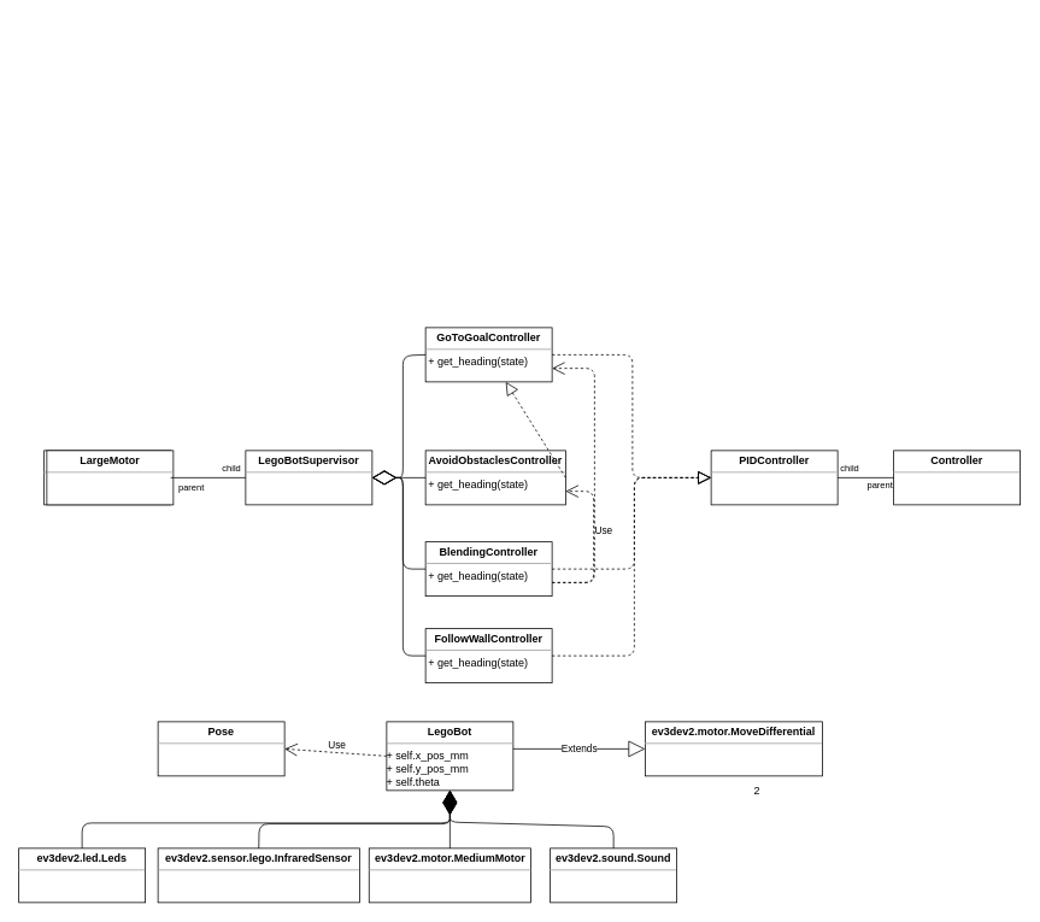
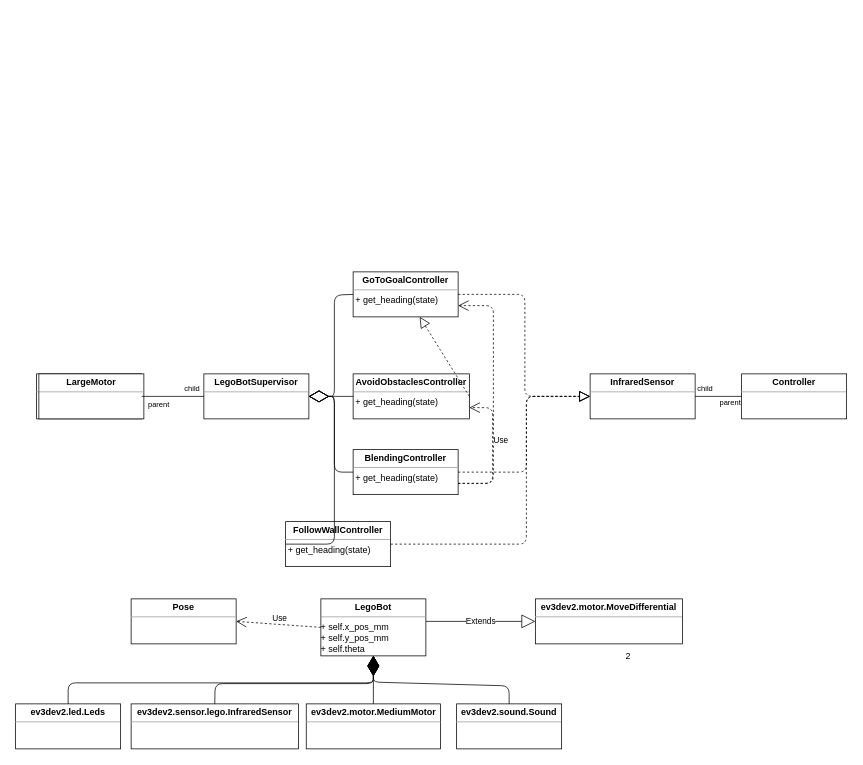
  <mxCell id="0" />
  <mxCell id="1" parent="0" />
  <mxCell id="2" value="&lt;p style=&quot;margin: 0px ; margin-top: 4px ; text-align: center&quot;&gt;&lt;b&gt;Supervisor&lt;/b&gt;&lt;/p&gt;&lt;hr size=&quot;1&quot;&gt;&lt;div style=&quot;height: 2px&quot;&gt;&amp;nbsp;Base supervisor class&lt;/div&gt;" style="verticalAlign=top;align=left;overflow=fill;fontSize=12;fontFamily=Helvetica;html=1;" parent="1" vertex="1"><mxGeometry x="48" y="156" width="140" height="60" as="geometry" /></mxCell>
  <mxCell id="3" value="&lt;p style=&quot;margin: 0px ; margin-top: 4px ; text-align: center&quot;&gt;&lt;b&gt;LegoBotSupervisor&lt;/b&gt;&lt;/p&gt;&lt;hr size=&quot;1&quot;&gt;&lt;div style=&quot;height: 2px&quot;&gt;&lt;/div&gt;" style="verticalAlign=top;align=left;overflow=fill;fontSize=12;fontFamily=Helvetica;html=1;" parent="1" vertex="1"><mxGeometry x="271" y="156" width="140" height="60" as="geometry" /></mxCell>
  <mxCell id="4" value="&lt;p style=&quot;margin: 0px ; margin-top: 4px ; text-align: center&quot;&gt;&lt;b&gt;LargeMotor&lt;/b&gt;&lt;/p&gt;&lt;hr size=&quot;1&quot;&gt;&lt;div style=&quot;height: 2px&quot;&gt;&lt;/div&gt;" style="verticalAlign=top;align=left;overflow=fill;fontSize=12;fontFamily=Helvetica;html=1;" parent="1" vertex="1"><mxGeometry x="51" y="156" width="140" height="60" as="geometry" /></mxCell>
  <mxCell id="5" value="" style="endArrow=none;html=1;edgeStyle=orthogonalEdgeStyle;exitX=1;exitY=0.5;exitDx=0;exitDy=0;entryX=0;entryY=0.5;entryDx=0;entryDy=0;" parent="1" source="2" target="3" edge="1"><mxGeometry relative="1" as="geometry"><mxPoint x="330" y="386" as="sourcePoint" /><mxPoint x="490" y="386" as="targetPoint" /><Array as="points"><mxPoint x="271" y="186" /></Array></mxGeometry></mxCell>
  <mxCell id="6" value="parent" style="resizable=0;html=1;align=left;verticalAlign=bottom;labelBackgroundColor=#ffffff;fontSize=10;" parent="5" connectable="0" vertex="1"><mxGeometry x="-1" relative="1" as="geometry"><mxPoint x="6.71" y="17.65" as="offset" /></mxGeometry></mxCell>
  <mxCell id="7" value="child" style="resizable=0;html=1;align=right;verticalAlign=bottom;labelBackgroundColor=#ffffff;fontSize=10;" parent="5" connectable="0" vertex="1"><mxGeometry x="1" relative="1" as="geometry"><mxPoint x="-4.65" y="-3.33" as="offset" /></mxGeometry></mxCell>
  <mxCell id="8" value="&lt;p style=&quot;margin: 0px ; margin-top: 4px ; text-align: center&quot;&gt;&lt;b&gt;GoToGoalController&lt;/b&gt;&lt;/p&gt;&lt;hr size=&quot;1&quot;&gt;&lt;div style=&quot;height: 2px&quot;&gt;&amp;nbsp;+ get_heading(state)&lt;/div&gt;" style="verticalAlign=top;align=left;overflow=fill;fontSize=12;fontFamily=Helvetica;html=1;" parent="1" vertex="1"><mxGeometry x="470" y="20" width="140" height="60" as="geometry" /></mxCell>
  <mxCell id="9" value="&lt;p style=&quot;margin: 0px ; margin-top: 4px ; text-align: center&quot;&gt;&lt;b&gt;AvoidObstaclesController&lt;/b&gt;&lt;/p&gt;&lt;hr size=&quot;1&quot;&gt;&lt;div style=&quot;height: 2px&quot;&gt;&amp;nbsp;+ get_heading(state)&lt;/div&gt;" style="verticalAlign=top;align=left;overflow=fill;fontSize=12;fontFamily=Helvetica;html=1;" parent="1" vertex="1"><mxGeometry x="470" y="156" width="155" height="60" as="geometry" /></mxCell>
  <mxCell id="10" value="&lt;p style=&quot;margin: 0px ; margin-top: 4px ; text-align: center&quot;&gt;&lt;b&gt;BlendingController&lt;/b&gt;&lt;/p&gt;&lt;hr size=&quot;1&quot;&gt;&lt;div style=&quot;height: 2px&quot;&gt;&amp;nbsp;+ get_heading(state)&lt;/div&gt;" style="verticalAlign=top;align=left;overflow=fill;fontSize=12;fontFamily=Helvetica;html=1;" parent="1" vertex="1"><mxGeometry x="470" y="257" width="140" height="60" as="geometry" /></mxCell>
- <mxCell id="11" value="&lt;p style=&quot;margin: 0px ; margin-top: 4px ; text-align: center&quot;&gt;&lt;b&gt;FollowWallController&lt;/b&gt;&lt;/p&gt;&lt;hr size=&quot;1&quot;&gt;&lt;div style=&quot;height: 2px&quot;&gt;&amp;nbsp;+ get_heading(state)&lt;/div&gt;" style="verticalAlign=top;align=left;overflow=fill;fontSize=12;fontFamily=Helvetica;html=1;" parent="1" vertex="1"><mxGeometry x="470" y="353" width="140" height="60" as="geometry" /></mxCell>
+ <mxCell id="11" value="&lt;p style=&quot;margin: 0px ; margin-top: 4px ; text-align: center&quot;&gt;&lt;b&gt;FollowWallController&lt;/b&gt;&lt;/p&gt;&lt;hr size=&quot;1&quot;&gt;&lt;div style=&quot;height: 2px&quot;&gt;&amp;nbsp;+ get_heading(state)&lt;/div&gt;" style="verticalAlign=top;align=left;overflow=fill;fontSize=12;fontFamily=Helvetica;html=1;" parent="1" vertex="1"><mxGeometry x="380" y="353" width="140" height="60" as="geometry" /></mxCell>
  <mxCell id="12" value="" style="endArrow=diamondThin;endFill=0;endSize=24;html=1;entryX=1;entryY=0.5;entryDx=0;entryDy=0;exitX=0;exitY=0.5;exitDx=0;exitDy=0;" parent="1" source="9" target="3" edge="1"><mxGeometry width="160" relative="1" as="geometry"><mxPoint x="48" y="434" as="sourcePoint" /><mxPoint x="208" y="434" as="targetPoint" /><Array as="points"><mxPoint x="437" y="186" /></Array></mxGeometry></mxCell>
  <mxCell id="13" value="" style="endArrow=diamondThin;endFill=0;endSize=24;html=1;entryX=1;entryY=0.5;entryDx=0;entryDy=0;exitX=0;exitY=0.5;exitDx=0;exitDy=0;" parent="1" source="8" target="3" edge="1"><mxGeometry width="160" relative="1" as="geometry"><mxPoint x="48" y="434" as="sourcePoint" /><mxPoint x="208" y="434" as="targetPoint" /><Array as="points"><mxPoint x="445" y="51" /><mxPoint x="445" y="186" /></Array></mxGeometry></mxCell>
  <mxCell id="14" value="" style="endArrow=diamondThin;endFill=0;endSize=24;html=1;entryX=1;entryY=0.5;entryDx=0;entryDy=0;exitX=0;exitY=0.5;exitDx=0;exitDy=0;" parent="1" source="10" target="3" edge="1"><mxGeometry width="160" relative="1" as="geometry"><mxPoint x="48" y="434" as="sourcePoint" /><mxPoint x="208" y="434" as="targetPoint" /><Array as="points"><mxPoint x="445" y="287" /><mxPoint x="445" y="186" /></Array></mxGeometry></mxCell>
  <mxCell id="15" value="" style="endArrow=diamondThin;endFill=0;endSize=24;html=1;entryX=1;entryY=0.5;entryDx=0;entryDy=0;exitX=0;exitY=0.5;exitDx=0;exitDy=0;" parent="1" source="11" target="3" edge="1"><mxGeometry width="160" relative="1" as="geometry"><mxPoint x="48" y="434" as="sourcePoint" /><mxPoint x="208" y="434" as="targetPoint" /><Array as="points"><mxPoint x="445" y="383" /><mxPoint x="445" y="186" /></Array></mxGeometry></mxCell>
- <mxCell id="16" value="&lt;p style=&quot;margin: 0px ; margin-top: 4px ; text-align: center&quot;&gt;&lt;b&gt;PIDController&lt;/b&gt;&lt;/p&gt;&lt;hr size=&quot;1&quot;&gt;&lt;div style=&quot;height: 2px&quot;&gt;&lt;/div&gt;" style="verticalAlign=top;align=left;overflow=fill;fontSize=12;fontFamily=Helvetica;html=1;" parent="1" vertex="1"><mxGeometry x="786" y="156" width="140" height="60" as="geometry" /></mxCell>
+ <mxCell id="16" value="&lt;p style=&quot;margin: 0px ; margin-top: 4px ; text-align: center&quot;&gt;&lt;b&gt;InfraredSensor&lt;/b&gt;&lt;/p&gt;&lt;hr size=&quot;1&quot;&gt;&lt;div style=&quot;height: 2px&quot;&gt;&lt;/div&gt;" style="verticalAlign=top;align=left;overflow=fill;fontSize=12;fontFamily=Helvetica;html=1;" parent="1" vertex="1"><mxGeometry x="786" y="156" width="140" height="60" as="geometry" /></mxCell>
  <mxCell id="17" value="&lt;p style=&quot;margin: 0px ; margin-top: 4px ; text-align: center&quot;&gt;&lt;b&gt;Controller&lt;/b&gt;&lt;/p&gt;&lt;hr size=&quot;1&quot;&gt;&lt;div style=&quot;height: 2px&quot;&gt;&lt;/div&gt;" style="verticalAlign=top;align=left;overflow=fill;fontSize=12;fontFamily=Helvetica;html=1;" parent="1" vertex="1"><mxGeometry x="988" y="156" width="140" height="60" as="geometry" /></mxCell>
  <mxCell id="18" value="" style="endArrow=none;html=1;edgeStyle=orthogonalEdgeStyle;exitX=0;exitY=0.5;exitDx=0;exitDy=0;entryX=1;entryY=0.5;entryDx=0;entryDy=0;" parent="1" source="17" target="16" edge="1"><mxGeometry relative="1" as="geometry"><mxPoint x="904" y="251" as="sourcePoint" /><mxPoint x="1064" y="251" as="targetPoint" /></mxGeometry></mxCell>
  <mxCell id="19" value="parent" style="resizable=0;html=1;align=left;verticalAlign=bottom;labelBackgroundColor=#ffffff;fontSize=10;" parent="18" connectable="0" vertex="1"><mxGeometry x="-1" relative="1" as="geometry"><mxPoint x="-31" y="16" as="offset" /></mxGeometry></mxCell>
  <mxCell id="20" value="child" style="resizable=0;html=1;align=right;verticalAlign=bottom;labelBackgroundColor=#ffffff;fontSize=10;" parent="18" connectable="0" vertex="1"><mxGeometry x="1" relative="1" as="geometry"><mxPoint x="24.35" y="-3" as="offset" /></mxGeometry></mxCell>
  <mxCell id="21" value="" style="endArrow=block;dashed=1;endFill=0;endSize=12;html=1;entryX=0;entryY=0.5;entryDx=0;entryDy=0;exitX=1;exitY=0.5;exitDx=0;exitDy=0;" parent="1" source="8" target="16" edge="1"><mxGeometry width="160" relative="1" as="geometry"><mxPoint x="118" y="434" as="sourcePoint" /><mxPoint x="278" y="434" as="targetPoint" /><Array as="points"><mxPoint x="699" y="50" /><mxPoint x="699" y="186" /></Array></mxGeometry></mxCell>
  <mxCell id="22" value="" style="endArrow=block;dashed=1;endFill=0;endSize=12;html=1;exitX=1;exitY=0.5;exitDx=0;exitDy=0;" parent="1" source="9" target="8" edge="1"><mxGeometry width="160" relative="1" as="geometry"><mxPoint x="118" y="434" as="sourcePoint" /><mxPoint x="278" y="434" as="targetPoint" /></mxGeometry></mxCell>
  <mxCell id="23" value="" style="endArrow=block;dashed=1;endFill=0;endSize=12;html=1;entryX=0;entryY=0.5;entryDx=0;entryDy=0;exitX=1;exitY=0.5;exitDx=0;exitDy=0;" parent="1" source="10" target="16" edge="1"><mxGeometry width="160" relative="1" as="geometry"><mxPoint x="118" y="434" as="sourcePoint" /><mxPoint x="278" y="434" as="targetPoint" /><Array as="points"><mxPoint x="701" y="287" /><mxPoint x="701" y="186" /></Array></mxGeometry></mxCell>
  <mxCell id="24" value="" style="endArrow=block;dashed=1;endFill=0;endSize=12;html=1;entryX=0;entryY=0.5;entryDx=0;entryDy=0;exitX=1;exitY=0.5;exitDx=0;exitDy=0;" parent="1" source="11" target="16" edge="1"><mxGeometry width="160" relative="1" as="geometry"><mxPoint x="118" y="434" as="sourcePoint" /><mxPoint x="278" y="434" as="targetPoint" /><Array as="points"><mxPoint x="701" y="383" /><mxPoint x="701" y="186" /></Array></mxGeometry></mxCell>
  <mxCell id="25" value="Use" style="endArrow=open;endSize=12;dashed=1;html=1;entryX=1;entryY=0.75;entryDx=0;entryDy=0;exitX=1;exitY=0.75;exitDx=0;exitDy=0;" parent="1" source="10" target="8" edge="1"><mxGeometry x="-0.372" y="-10" width="160" relative="1" as="geometry"><mxPoint x="118" y="434" as="sourcePoint" /><mxPoint x="278" y="434" as="targetPoint" /><Array as="points"><mxPoint x="657" y="302" /><mxPoint x="657" y="65" /></Array><mxPoint as="offset" /></mxGeometry></mxCell>
  <mxCell id="26" value="Use" style="endArrow=open;endSize=12;dashed=1;html=1;entryX=1;entryY=0.75;entryDx=0;entryDy=0;exitX=1;exitY=0.75;exitDx=0;exitDy=0;fontColor=#FFFFFF;" parent="1" source="10" target="9" edge="1"><mxGeometry x="1" y="-524" width="160" relative="1" as="geometry"><mxPoint x="118" y="434" as="sourcePoint" /><mxPoint x="278" y="434" as="targetPoint" /><Array as="points"><mxPoint x="656" y="302" /><mxPoint x="656" y="201" /></Array><mxPoint x="-5" y="-13" as="offset" /></mxGeometry></mxCell>
  <mxCell id="27" value="&lt;p style=&quot;margin: 0px ; margin-top: 4px ; text-align: center&quot;&gt;&lt;b&gt;LegoBot&lt;/b&gt;&lt;/p&gt;&lt;hr size=&quot;1&quot;&gt;+ self.x_pos_mm&lt;br&gt;+ self.y_pos_mm&lt;br&gt;+ self.theta&lt;br&gt;&lt;br&gt;&lt;div style=&quot;height: 2px&quot;&gt;&lt;/div&gt;" style="verticalAlign=top;align=left;overflow=fill;fontSize=12;fontFamily=Helvetica;html=1;" parent="1" vertex="1"><mxGeometry x="427" y="456" width="140" height="76" as="geometry" /></mxCell>
  <mxCell id="28" value="Extends" style="endArrow=block;endSize=16;endFill=0;html=1;fontColor=#000000;entryX=0;entryY=0.5;entryDx=0;entryDy=0;" parent="1" target="29" edge="1"><mxGeometry width="160" relative="1" as="geometry"><mxPoint x="567" y="486" as="sourcePoint" /><mxPoint x="205" y="491" as="targetPoint" /></mxGeometry></mxCell>
  <mxCell id="29" value="&lt;p style=&quot;margin: 0px ; margin-top: 4px ; text-align: center&quot;&gt;&lt;b&gt;ev3dev2.motor.MoveDifferential&lt;/b&gt;&lt;/p&gt;&lt;hr size=&quot;1&quot;&gt;&lt;div style=&quot;height: 2px&quot;&gt;&lt;/div&gt;" style="verticalAlign=top;align=left;overflow=fill;fontSize=12;fontFamily=Helvetica;html=1;" parent="1" vertex="1"><mxGeometry x="713" y="456" width="196" height="60" as="geometry" /></mxCell>
  <mxCell id="30" value="&lt;p style=&quot;margin: 0px ; margin-top: 4px ; text-align: center&quot;&gt;&lt;b&gt;ev3dev2.led.Leds&lt;/b&gt;&lt;/p&gt;&lt;hr size=&quot;1&quot;&gt;&lt;div style=&quot;height: 2px&quot;&gt;&lt;/div&gt;" style="verticalAlign=top;align=left;overflow=fill;fontSize=12;fontFamily=Helvetica;html=1;" parent="1" vertex="1"><mxGeometry x="20" y="596" width="140" height="60" as="geometry" /></mxCell>
  <mxCell id="31" value="&lt;p style=&quot;margin: 0px ; margin-top: 4px ; text-align: center&quot;&gt;&lt;b&gt;ev3dev2.sensor.lego.InfraredSensor&lt;/b&gt;&lt;/p&gt;&lt;hr size=&quot;1&quot;&gt;&lt;div style=&quot;height: 2px&quot;&gt;&lt;/div&gt;" style="verticalAlign=top;align=left;overflow=fill;fontSize=12;fontFamily=Helvetica;html=1;" parent="1" vertex="1"><mxGeometry x="174" y="596" width="223" height="60" as="geometry" /></mxCell>
  <mxCell id="32" value="&lt;p style=&quot;margin: 0px ; margin-top: 4px ; text-align: center&quot;&gt;&lt;b&gt;ev3dev2.sound.Sound&lt;/b&gt;&lt;/p&gt;&lt;hr size=&quot;1&quot;&gt;&lt;div style=&quot;height: 2px&quot;&gt;&lt;/div&gt;" style="verticalAlign=top;align=left;overflow=fill;fontSize=12;fontFamily=Helvetica;html=1;" parent="1" vertex="1"><mxGeometry x="608" y="596" width="140" height="60" as="geometry" /></mxCell>
  <mxCell id="33" value="&lt;p style=&quot;margin: 0px ; margin-top: 4px ; text-align: center&quot;&gt;&lt;b&gt;ev3dev2.motor.MediumMotor&lt;/b&gt;&lt;/p&gt;&lt;hr size=&quot;1&quot;&gt;&lt;div style=&quot;height: 2px&quot;&gt;&lt;/div&gt;" style="verticalAlign=top;align=left;overflow=fill;fontSize=12;fontFamily=Helvetica;html=1;" parent="1" vertex="1"><mxGeometry x="407.5" y="596" width="179" height="60" as="geometry" /></mxCell>
  <mxCell id="34" value="&lt;p style=&quot;margin: 0px ; margin-top: 4px ; text-align: center&quot;&gt;&lt;b&gt;Pose&lt;/b&gt;&lt;/p&gt;&lt;hr size=&quot;1&quot;&gt;&lt;div style=&quot;height: 2px&quot;&gt;&lt;/div&gt;" style="verticalAlign=top;align=left;overflow=fill;fontSize=12;fontFamily=Helvetica;html=1;" parent="1" vertex="1"><mxGeometry x="174" y="456" width="140" height="60" as="geometry" /></mxCell>
  <mxCell id="35" value="Use" style="endArrow=open;endSize=12;dashed=1;html=1;fontColor=#000000;entryX=1;entryY=0.5;entryDx=0;entryDy=0;exitX=0;exitY=0.5;exitDx=0;exitDy=0;" parent="1" source="27" target="34" edge="1"><mxGeometry x="-0.008" y="-8" width="160" relative="1" as="geometry"><mxPoint x="17" y="653" as="sourcePoint" /><mxPoint x="177" y="653" as="targetPoint" /><Array as="points" /><mxPoint as="offset" /></mxGeometry></mxCell>
  <mxCell id="36" value="" style="endArrow=diamondThin;endFill=1;endSize=24;html=1;fontColor=#000000;entryX=0.5;entryY=1;entryDx=0;entryDy=0;exitX=0.5;exitY=0;exitDx=0;exitDy=0;" parent="1" source="30" target="27" edge="1"><mxGeometry width="160" relative="1" as="geometry"><mxPoint x="20" y="677" as="sourcePoint" /><mxPoint x="180" y="677" as="targetPoint" /><Array as="points"><mxPoint x="90" y="568" /><mxPoint x="497" y="568" /></Array></mxGeometry></mxCell>
  <mxCell id="37" value="" style="endArrow=diamondThin;endFill=1;endSize=24;html=1;fontColor=#000000;entryX=0.5;entryY=1;entryDx=0;entryDy=0;exitX=0.5;exitY=0;exitDx=0;exitDy=0;" parent="1" source="31" target="27" edge="1"><mxGeometry width="160" relative="1" as="geometry"><mxPoint x="20" y="677" as="sourcePoint" /><mxPoint x="180" y="677" as="targetPoint" /><Array as="points"><mxPoint x="286" y="569" /><mxPoint x="497" y="569" /></Array></mxGeometry></mxCell>
  <mxCell id="38" value="" style="endArrow=diamondThin;endFill=1;endSize=24;html=1;fontColor=#000000;entryX=0.5;entryY=1;entryDx=0;entryDy=0;exitX=0.5;exitY=0;exitDx=0;exitDy=0;" parent="1" source="33" target="27" edge="1"><mxGeometry width="160" relative="1" as="geometry"><mxPoint x="20" y="677" as="sourcePoint" /><mxPoint x="180" y="677" as="targetPoint" /></mxGeometry></mxCell>
  <mxCell id="39" value="" style="endArrow=diamondThin;endFill=1;endSize=24;html=1;fontColor=#000000;entryX=0.5;entryY=1;entryDx=0;entryDy=0;exitX=0.5;exitY=0;exitDx=0;exitDy=0;" parent="1" source="32" target="27" edge="1"><mxGeometry width="160" relative="1" as="geometry"><mxPoint x="20" y="677" as="sourcePoint" /><mxPoint x="180" y="677" as="targetPoint" /><Array as="points"><mxPoint x="678" y="572" /><mxPoint x="497" y="567" /></Array></mxGeometry></mxCell>
  <mxCell id="40" value="2" style="text;html=1;strokeColor=none;fillColor=none;align=center;verticalAlign=middle;whiteSpace=wrap;rounded=0;fontColor=#000000;" parent="1" vertex="1"><mxGeometry x="817" y="522" width="40" height="20" as="geometry" /></mxCell>
